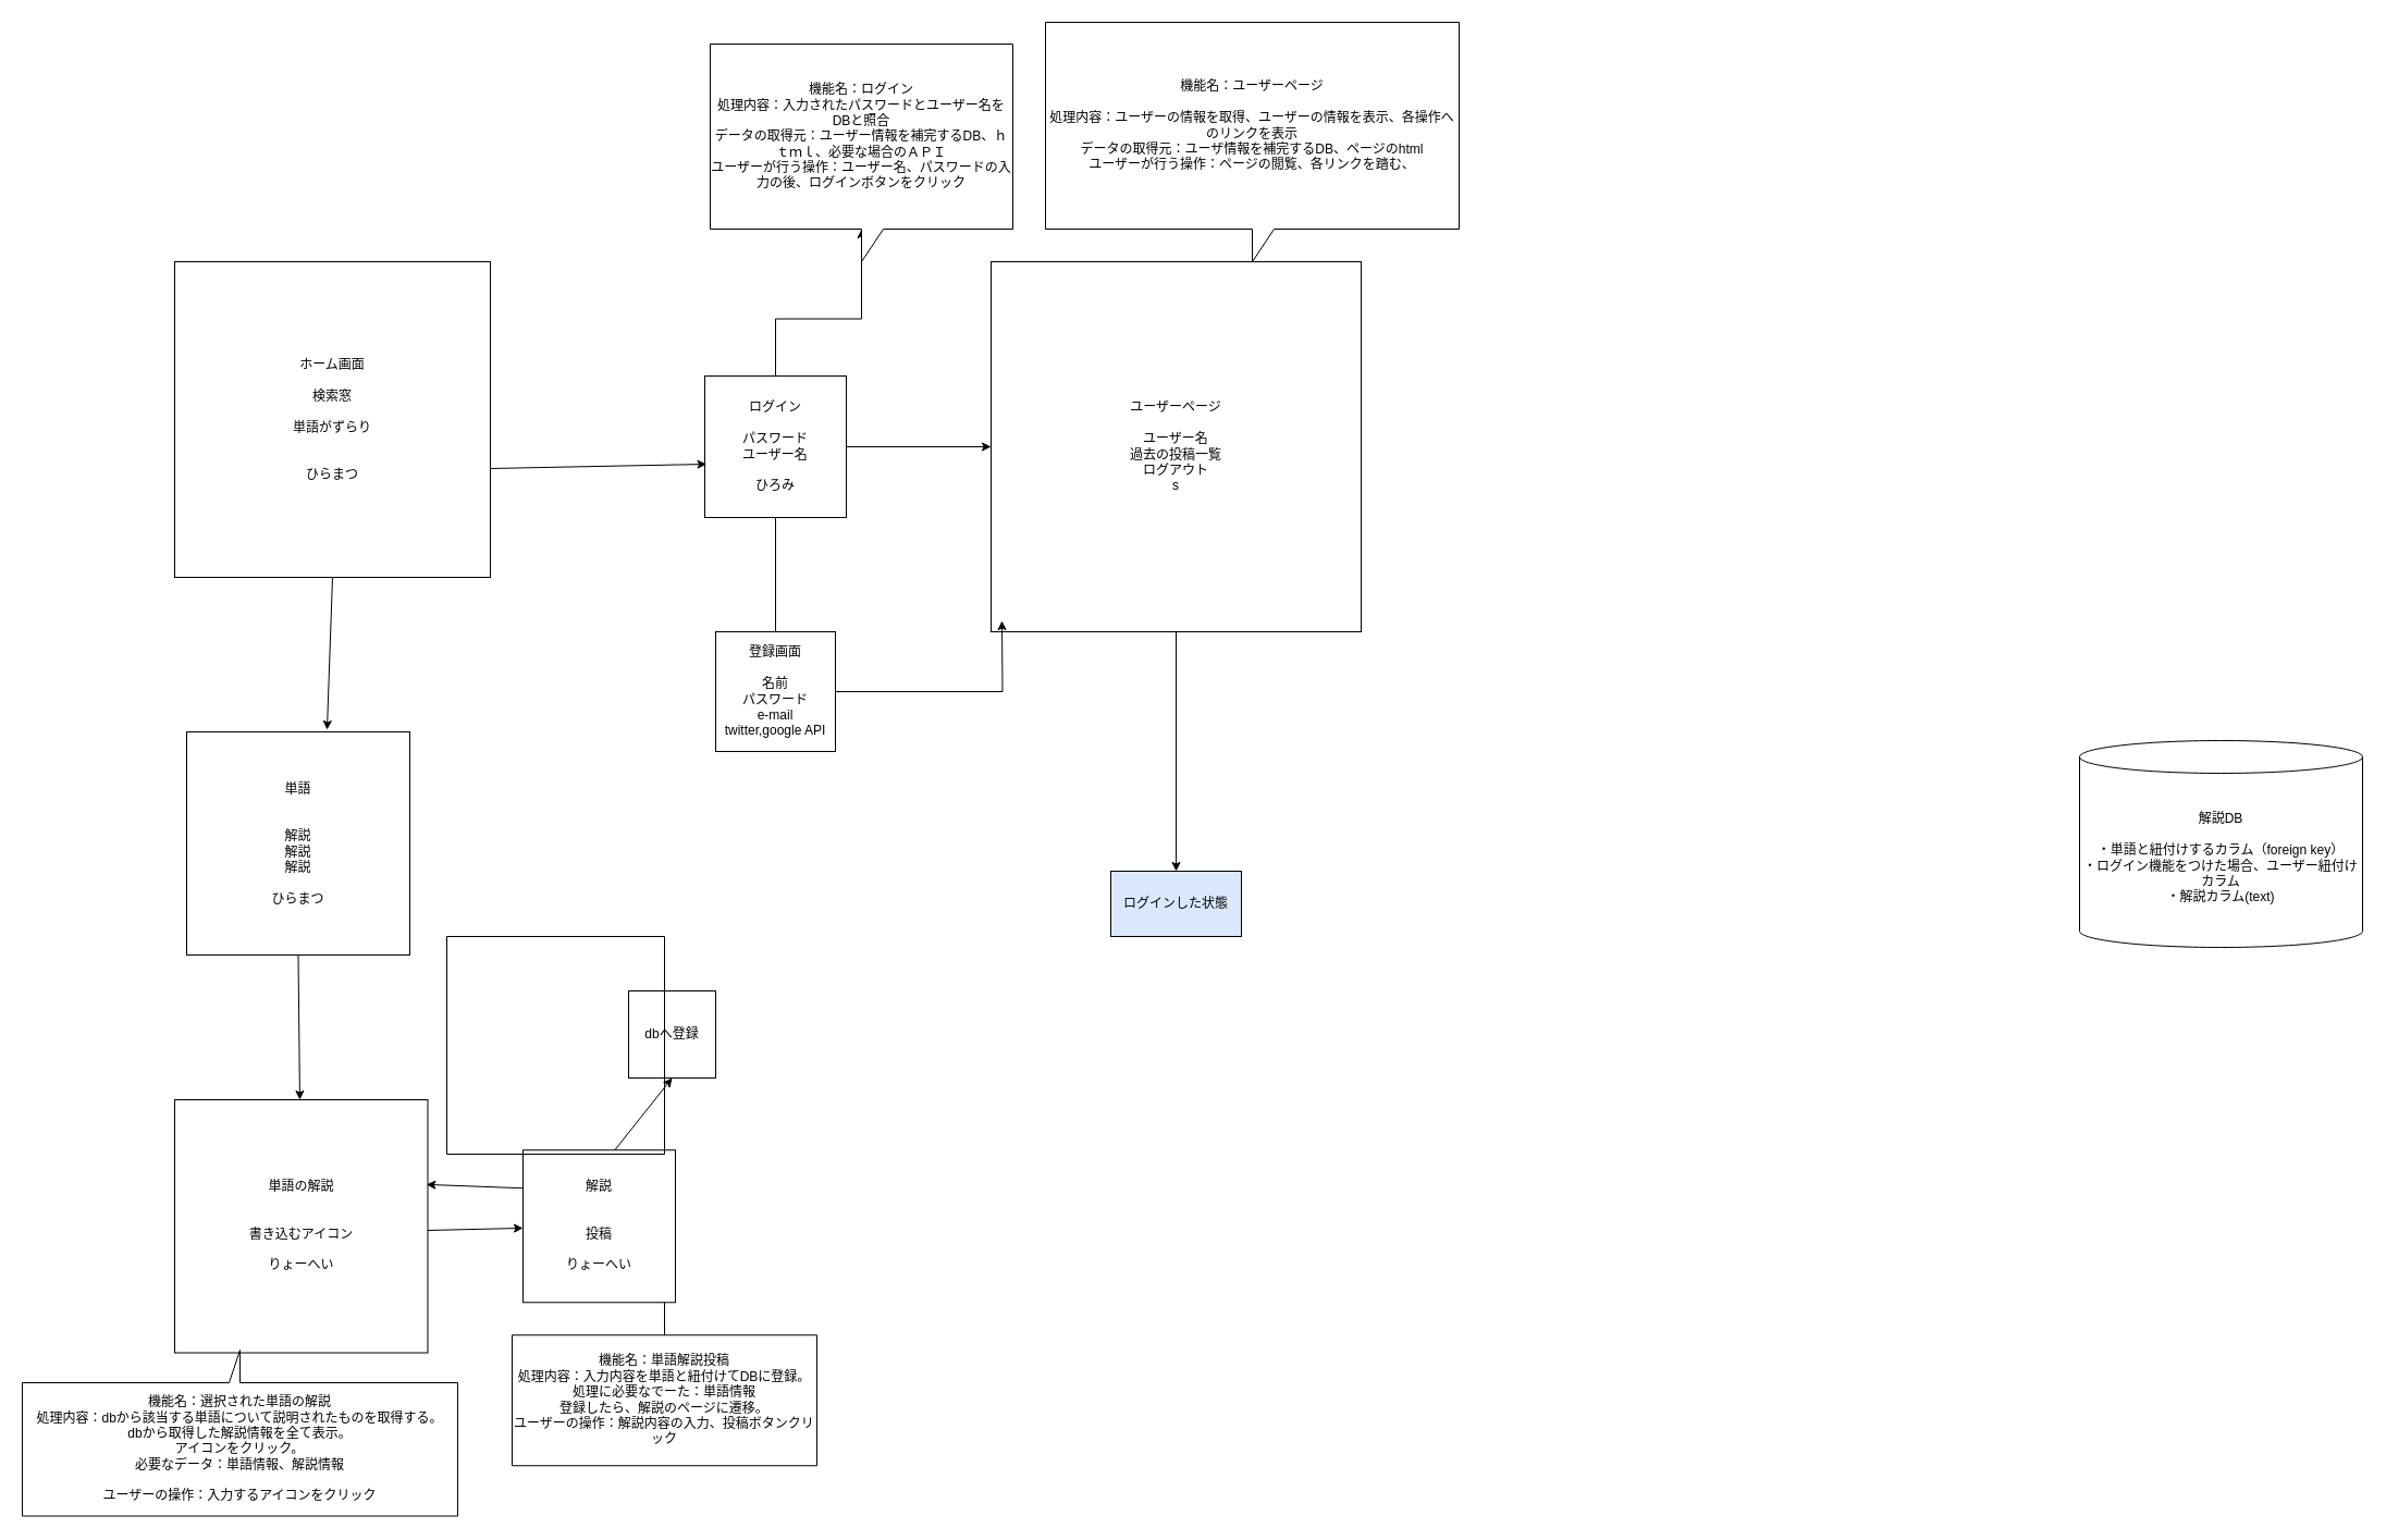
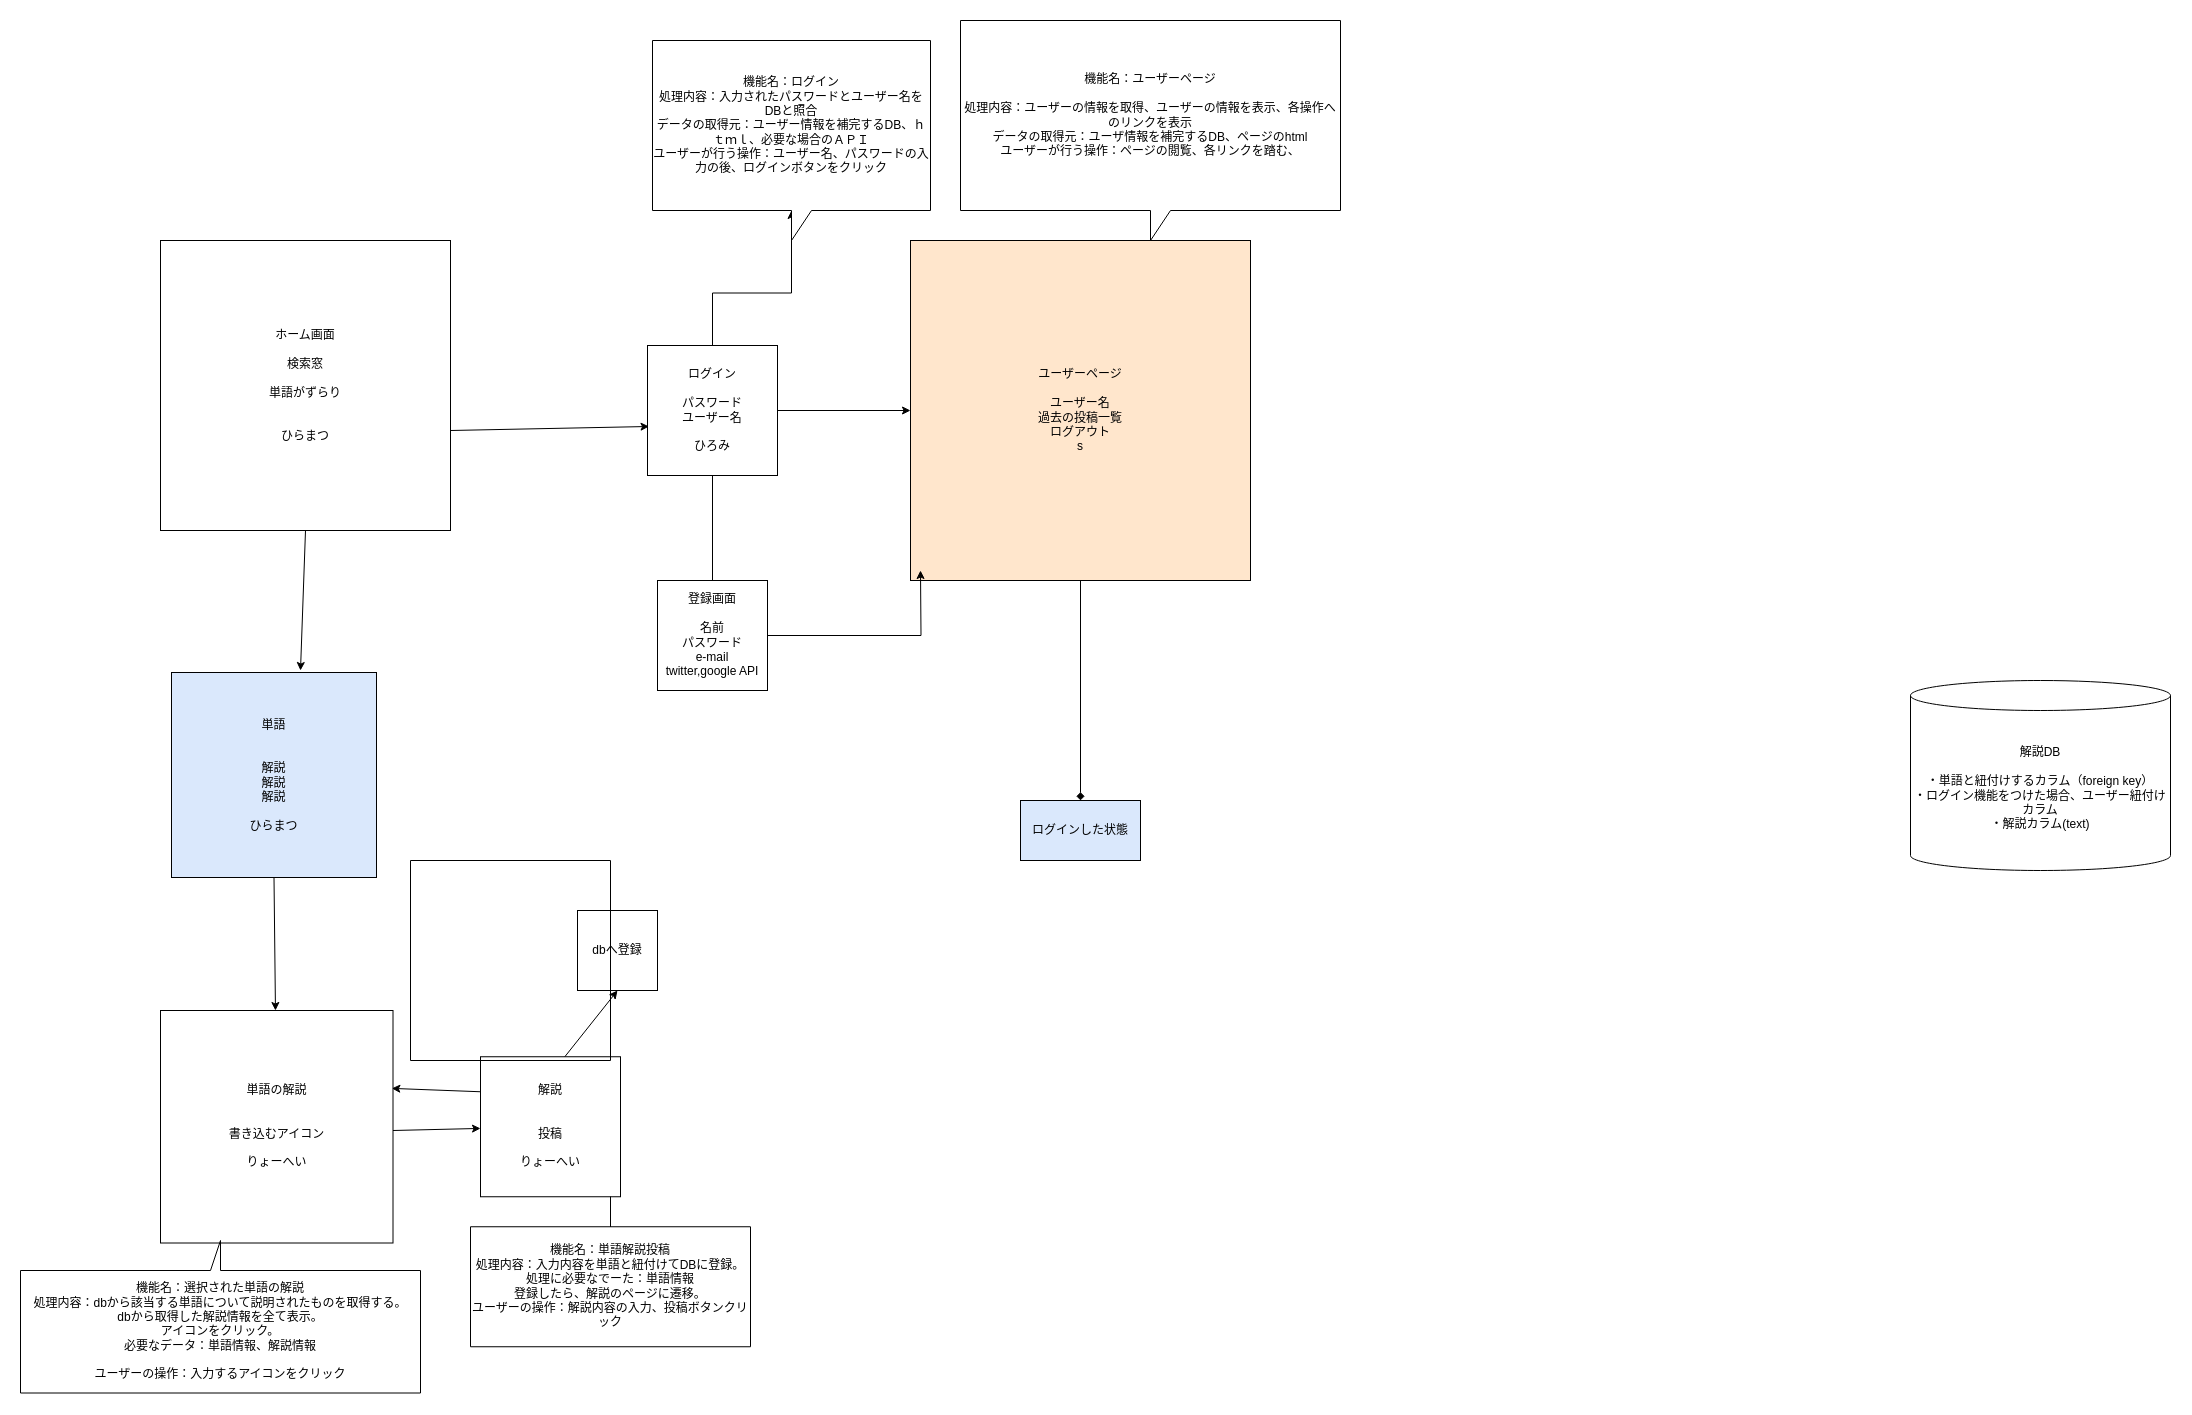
  <mxCell id="0" />
  <mxCell id="1" parent="0" />
  <mxCell id="2" value="ホーム画面&lt;br&gt;&lt;br&gt;検索窓&lt;br&gt;&lt;br&gt;単語がずらり&lt;br&gt;&lt;br&gt;&lt;br&gt;ひらまつ" style="whiteSpace=wrap;html=1;aspect=fixed;" parent="1" vertex="1"><mxGeometry x="160" y="240" width="290" height="290" as="geometry" /></mxCell>
  <mxCell id="3" value="" style="endArrow=classic;html=1;exitX=0.5;exitY=1;exitDx=0;exitDy=0;" parent="1" source="2" edge="1"><mxGeometry width="50" height="50" relative="1" as="geometry"><mxPoint x="300" y="600" as="sourcePoint" /><mxPoint x="300" y="670" as="targetPoint" /></mxGeometry></mxCell>
- <mxCell id="4" value="単語&lt;br&gt;&lt;br&gt;&lt;br&gt;解説&lt;br&gt;解説&lt;br&gt;解説&lt;br&gt;&lt;br&gt;ひらまつ" style="whiteSpace=wrap;html=1;aspect=fixed;" parent="1" vertex="1"><mxGeometry x="171" y="672" width="205" height="205" as="geometry" /></mxCell>
+ <mxCell id="4" value="単語&lt;br&gt;&lt;br&gt;&lt;br&gt;解説&lt;br&gt;解説&lt;br&gt;解説&lt;br&gt;&lt;br&gt;ひらまつ" style="whiteSpace=wrap;html=1;aspect=fixed;fillColor=#dae8fc;" parent="1" vertex="1"><mxGeometry x="171" y="672" width="205" height="205" as="geometry" /></mxCell>
  <mxCell id="5" value="" style="endArrow=classic;html=1;exitX=0.5;exitY=1;exitDx=0;exitDy=0;" parent="1" source="4" target="6" edge="1"><mxGeometry width="50" height="50" relative="1" as="geometry"><mxPoint x="340" y="1050" as="sourcePoint" /><mxPoint x="273" y="1000" as="targetPoint" /></mxGeometry></mxCell>
  <mxCell id="6" value="単語の解説&lt;br&gt;&lt;br&gt;&lt;br&gt;書き込むアイコン&lt;br&gt;&lt;br&gt;りょーへい" style="whiteSpace=wrap;html=1;aspect=fixed;" parent="1" vertex="1"><mxGeometry x="160" y="1010" width="232.5" height="232.5" as="geometry" /></mxCell>
  <mxCell id="7" value="" style="endArrow=classic;html=1;" parent="1" target="8" edge="1"><mxGeometry width="50" height="50" relative="1" as="geometry"><mxPoint x="392.5" y="1130" as="sourcePoint" /><mxPoint x="443" y="1130" as="targetPoint" /></mxGeometry></mxCell>
  <mxCell id="8" value="解説&lt;br&gt;&lt;br&gt;&lt;br&gt;投稿&lt;br&gt;&lt;br&gt;りょーへい" style="whiteSpace=wrap;html=1;aspect=fixed;" parent="1" vertex="1"><mxGeometry x="480" y="1056.25" width="140" height="140" as="geometry" /></mxCell>
- <mxCell id="9" value="" style="edgeStyle=orthogonalEdgeStyle;rounded=0;orthogonalLoop=1;jettySize=auto;html=1;" parent="1" source="10" target="18" edge="1"><mxGeometry relative="1" as="geometry" /></mxCell>
- <mxCell id="10" value="ユーザーページ&lt;br&gt;&lt;br&gt;ユーザー名&lt;br&gt;過去の投稿一覧&lt;br&gt;ログアウト&lt;br&gt;s&lt;br&gt;" style="whiteSpace=wrap;html=1;aspect=fixed;" parent="1" vertex="1"><mxGeometry x="910" y="240" width="340" height="340" as="geometry" /></mxCell>
+ <mxCell id="9" value="" style="edgeStyle=orthogonalEdgeStyle;rounded=0;orthogonalLoop=1;jettySize=auto;html=1;endArrow=diamond;" parent="1" source="10" target="18" edge="1"><mxGeometry relative="1" as="geometry" /></mxCell>
+ <mxCell id="10" value="ユーザーページ&lt;br&gt;&lt;br&gt;ユーザー名&lt;br&gt;過去の投稿一覧&lt;br&gt;ログアウト&lt;br&gt;s&lt;br&gt;" style="whiteSpace=wrap;html=1;aspect=fixed;fillColor=#ffe6cc;" parent="1" vertex="1"><mxGeometry x="910" y="240" width="340" height="340" as="geometry" /></mxCell>
  <mxCell id="11" value="" style="edgeStyle=orthogonalEdgeStyle;rounded=0;orthogonalLoop=1;jettySize=auto;html=1;" parent="1" source="14" edge="1"><mxGeometry relative="1" as="geometry"><mxPoint x="712" y="590" as="targetPoint" /></mxGeometry></mxCell>
  <mxCell id="12" value="" style="edgeStyle=orthogonalEdgeStyle;rounded=0;orthogonalLoop=1;jettySize=auto;html=1;entryX=0;entryY=0.5;entryDx=0;entryDy=0;" parent="1" source="14" target="10" edge="1"><mxGeometry relative="1" as="geometry"><mxPoint x="862" y="410" as="targetPoint" /></mxGeometry></mxCell>
  <mxCell id="13" value="" style="edgeStyle=orthogonalEdgeStyle;rounded=0;orthogonalLoop=1;jettySize=auto;html=1;" parent="1" source="14" target="20" edge="1"><mxGeometry relative="1" as="geometry" /></mxCell>
  <mxCell id="14" value="ログイン&lt;br&gt;&lt;br&gt;パスワード&lt;br&gt;ユーザー名&lt;br&gt;&lt;br&gt;ひろみ" style="whiteSpace=wrap;html=1;aspect=fixed;" parent="1" vertex="1"><mxGeometry x="647" y="345" width="130" height="130" as="geometry" /></mxCell>
  <mxCell id="15" value="" style="endArrow=classic;html=1;entryX=0.012;entryY=0.623;entryDx=0;entryDy=0;entryPerimeter=0;" parent="1" target="14" edge="1"><mxGeometry width="50" height="50" relative="1" as="geometry"><mxPoint x="450" y="430" as="sourcePoint" /><mxPoint x="500" y="380" as="targetPoint" /></mxGeometry></mxCell>
  <mxCell id="16" value="" style="edgeStyle=orthogonalEdgeStyle;rounded=0;orthogonalLoop=1;jettySize=auto;html=1;" parent="1" source="17" edge="1"><mxGeometry relative="1" as="geometry"><mxPoint x="920" y="570" as="targetPoint" /></mxGeometry></mxCell>
  <mxCell id="17" value="登録画面&lt;br&gt;&lt;br&gt;名前&lt;br&gt;パスワード&lt;br&gt;e-mail&lt;br&gt;twitter,google API" style="whiteSpace=wrap;html=1;aspect=fixed;" parent="1" vertex="1"><mxGeometry x="657" y="580" width="110" height="110" as="geometry" /></mxCell>
  <mxCell id="18" value="ログインした状態" style="whiteSpace=wrap;html=1;fillColor=#dae8fc;" parent="1" vertex="1"><mxGeometry x="1020" y="800" width="120" height="60" as="geometry" /></mxCell>
  <mxCell id="19" value="機能名：ユーザーページ&lt;br&gt;&lt;br&gt;処理内容：ユーザーの情報を取得、ユーザーの情報を表示、各操作へのリンクを表示&lt;br&gt;データの取得元：ユーザ情報を補完するDB、ページのhtml&lt;br&gt;ユーザーが行う操作：ページの閲覧、各リンクを踏む、" style="shape=callout;whiteSpace=wrap;html=1;perimeter=calloutPerimeter;" parent="1" vertex="1"><mxGeometry x="960" y="20" width="380" height="220" as="geometry" /></mxCell>
  <mxCell id="20" value="機能名：ログイン&lt;br&gt;処理内容：入力されたパスワードとユーザー名をDBと照合&lt;br&gt;データの取得元：ユーザー情報を補完するDB、ｈｔｍｌ、必要な場合のＡＰＩ&lt;br&gt;ユーザーが行う操作：ユーザー名、パスワードの入力の後、ログインボタンをクリック" style="shape=callout;whiteSpace=wrap;html=1;perimeter=calloutPerimeter;" parent="1" vertex="1"><mxGeometry x="652" y="40" width="278" height="200" as="geometry" /></mxCell>
  <mxCell id="21" value="機能名：選択された単語の解説&lt;br&gt;処理内容：dbから該当する単語について説明されたものを取得する。&lt;br&gt;dbから取得した解説情報を全て表示。&lt;br&gt;アイコンをクリック。&lt;br&gt;必要なデータ：単語情報、解説情報&lt;br&gt;&lt;br&gt;ユーザーの操作：入力するアイコンをクリック" style="shape=callout;whiteSpace=wrap;html=1;perimeter=calloutPerimeter;base=10;direction=west;rotation=0;" vertex="1" parent="1"><mxGeometry x="20" y="1240" width="400" height="152.5" as="geometry" /></mxCell>
  <mxCell id="22" value="機能名：単語解説投稿&lt;br&gt;処理内容：入力内容を単語と紐付けてDBに登録。&lt;br&gt;処理に必要なでーた：単語情報&lt;br&gt;登録したら、解説のページに遷移。&lt;br&gt;ユーザーの操作：解説内容の入力、投稿ボタンクリック" style="shape=callout;whiteSpace=wrap;html=1;perimeter=calloutPerimeter;direction=west;base=0;" vertex="1" parent="1"><mxGeometry x="470" y="1196.25" width="280" height="150" as="geometry" /></mxCell>
  <mxCell id="23" value="" style="endArrow=classic;html=1;exitX=0;exitY=0.25;exitDx=0;exitDy=0;entryX=0.995;entryY=0.335;entryDx=0;entryDy=0;entryPerimeter=0;" edge="1" parent="1" source="8" target="6"><mxGeometry width="50" height="50" relative="1" as="geometry"><mxPoint x="460" y="1080" as="sourcePoint" /><mxPoint x="390" y="1030" as="targetPoint" /></mxGeometry></mxCell>
  <mxCell id="24" value="解説DB&lt;br&gt;&lt;br&gt;・単語と紐付けするカラム（foreign key）&lt;br&gt;・ログイン機能をつけた場合、ユーザー紐付けカラム&lt;br&gt;・解説カラム(text)&lt;br&gt;" style="shape=cylinder3;whiteSpace=wrap;html=1;boundedLbl=1;backgroundOutline=1;size=15;" vertex="1" parent="1"><mxGeometry x="1910" y="680" width="260" height="190" as="geometry" /></mxCell>
  <mxCell id="25" value="dbへ登録" style="whiteSpace=wrap;html=1;aspect=fixed;" vertex="1" parent="1"><mxGeometry x="577" y="910" width="80" height="80" as="geometry" /></mxCell>
  <mxCell id="26" value="" style="endArrow=classic;html=1;exitX=0.603;exitY=-0.001;exitDx=0;exitDy=0;exitPerimeter=0;entryX=0.5;entryY=1;entryDx=0;entryDy=0;" edge="1" parent="1" source="8" target="25"><mxGeometry width="50" height="50" relative="1" as="geometry"><mxPoint x="570" y="1050" as="sourcePoint" /><mxPoint x="620" y="1000" as="targetPoint" /></mxGeometry></mxCell>
  <mxCell id="27" value="" style="swimlane;startSize=0;" vertex="1" parent="1"><mxGeometry x="410" y="860" width="200" height="200" as="geometry" /></mxCell>
